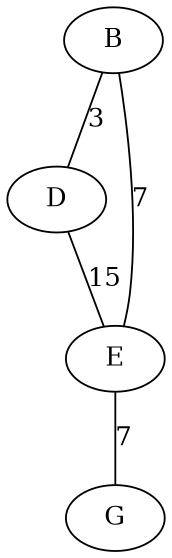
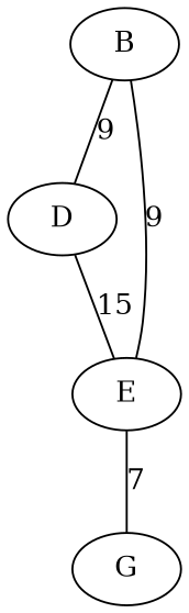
  digraph {
    edge [arrowhead=none]
    D
    E
    G
    B
    D -> E [label=15]
    E -> G [label=7]
-   B -> D [label=3]
-   B -> E [label=7]
+   B -> D [label=9]
+   B -> E [label=9]
  }
